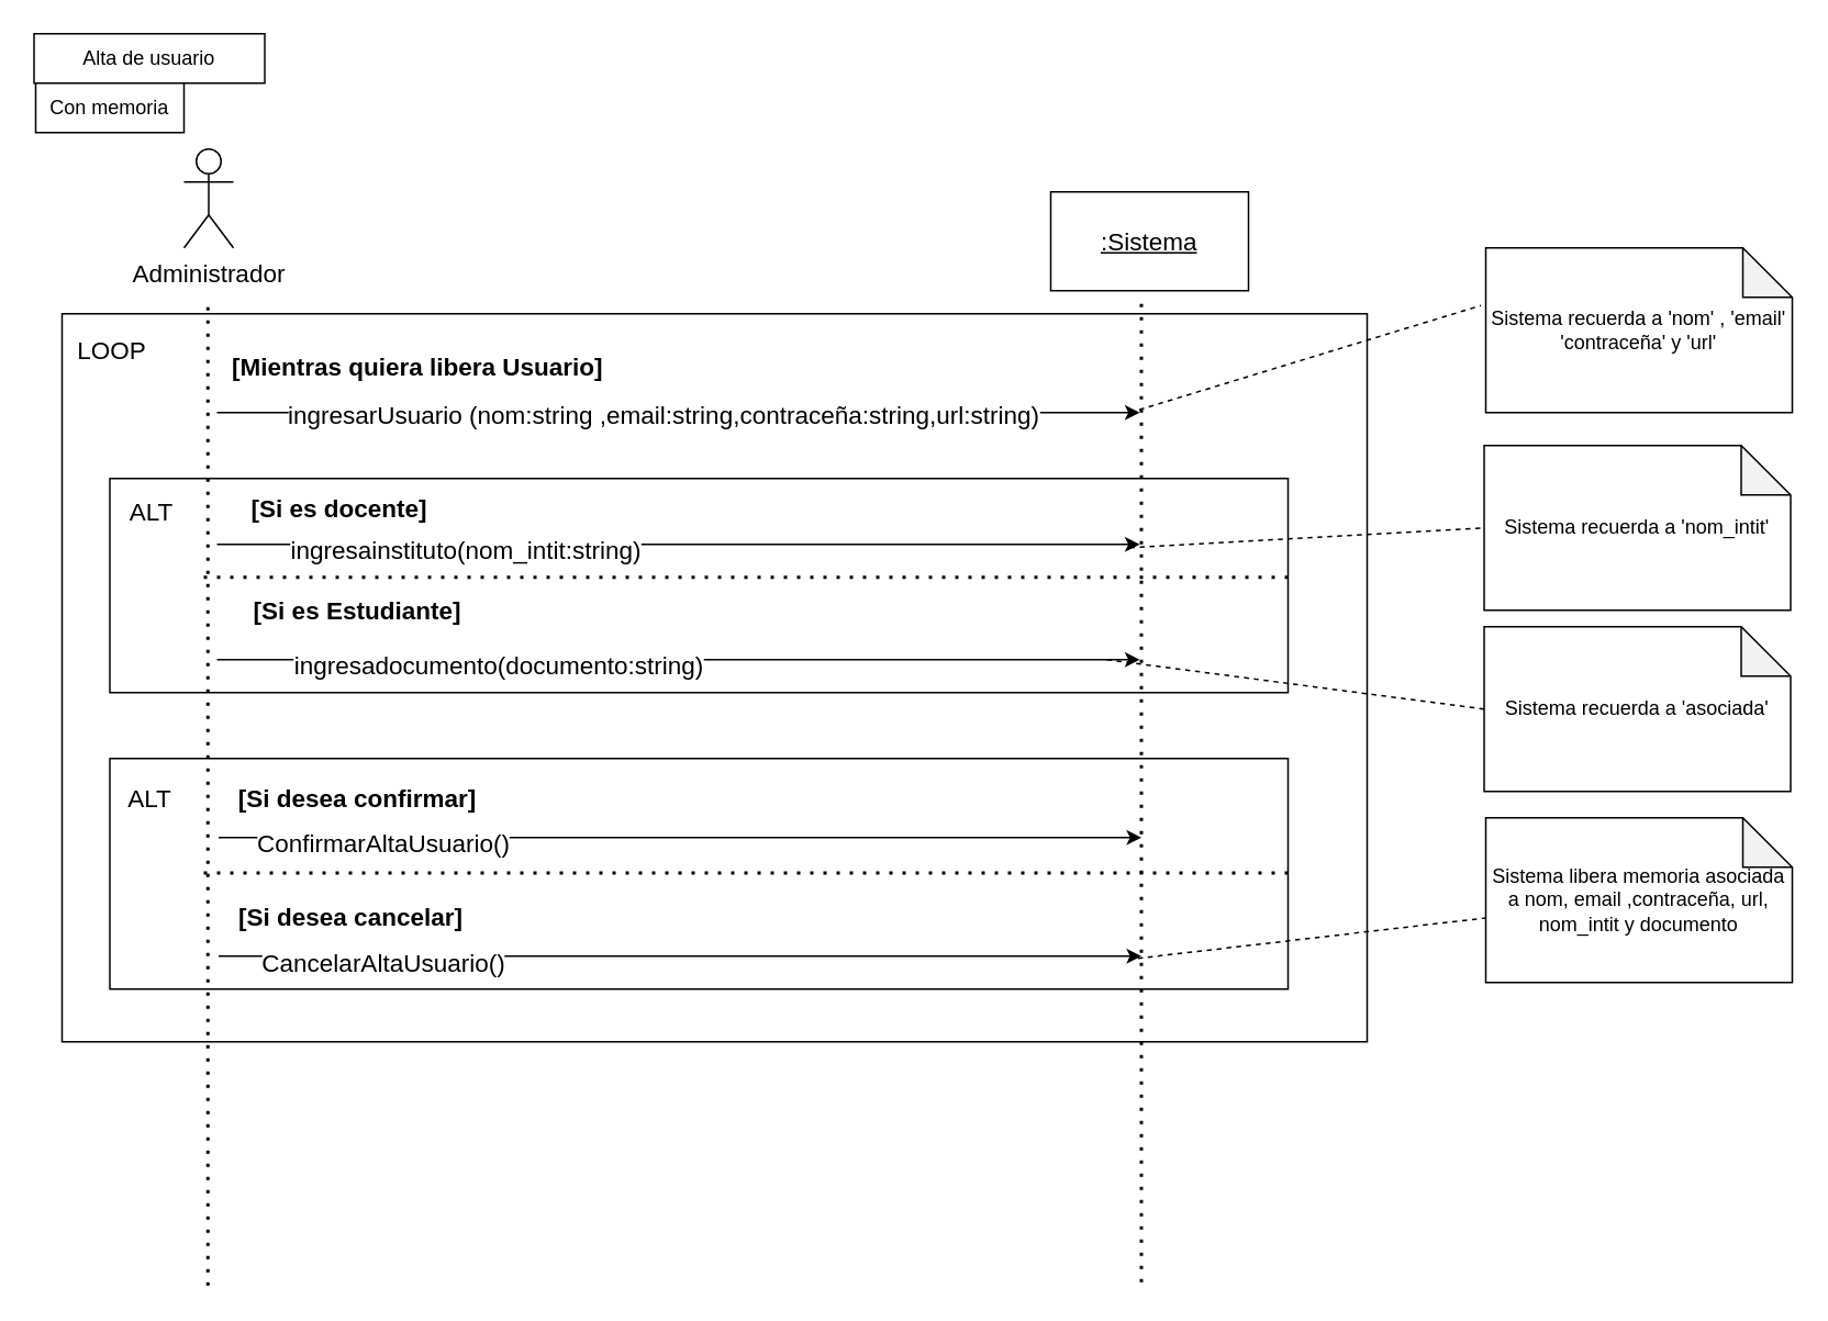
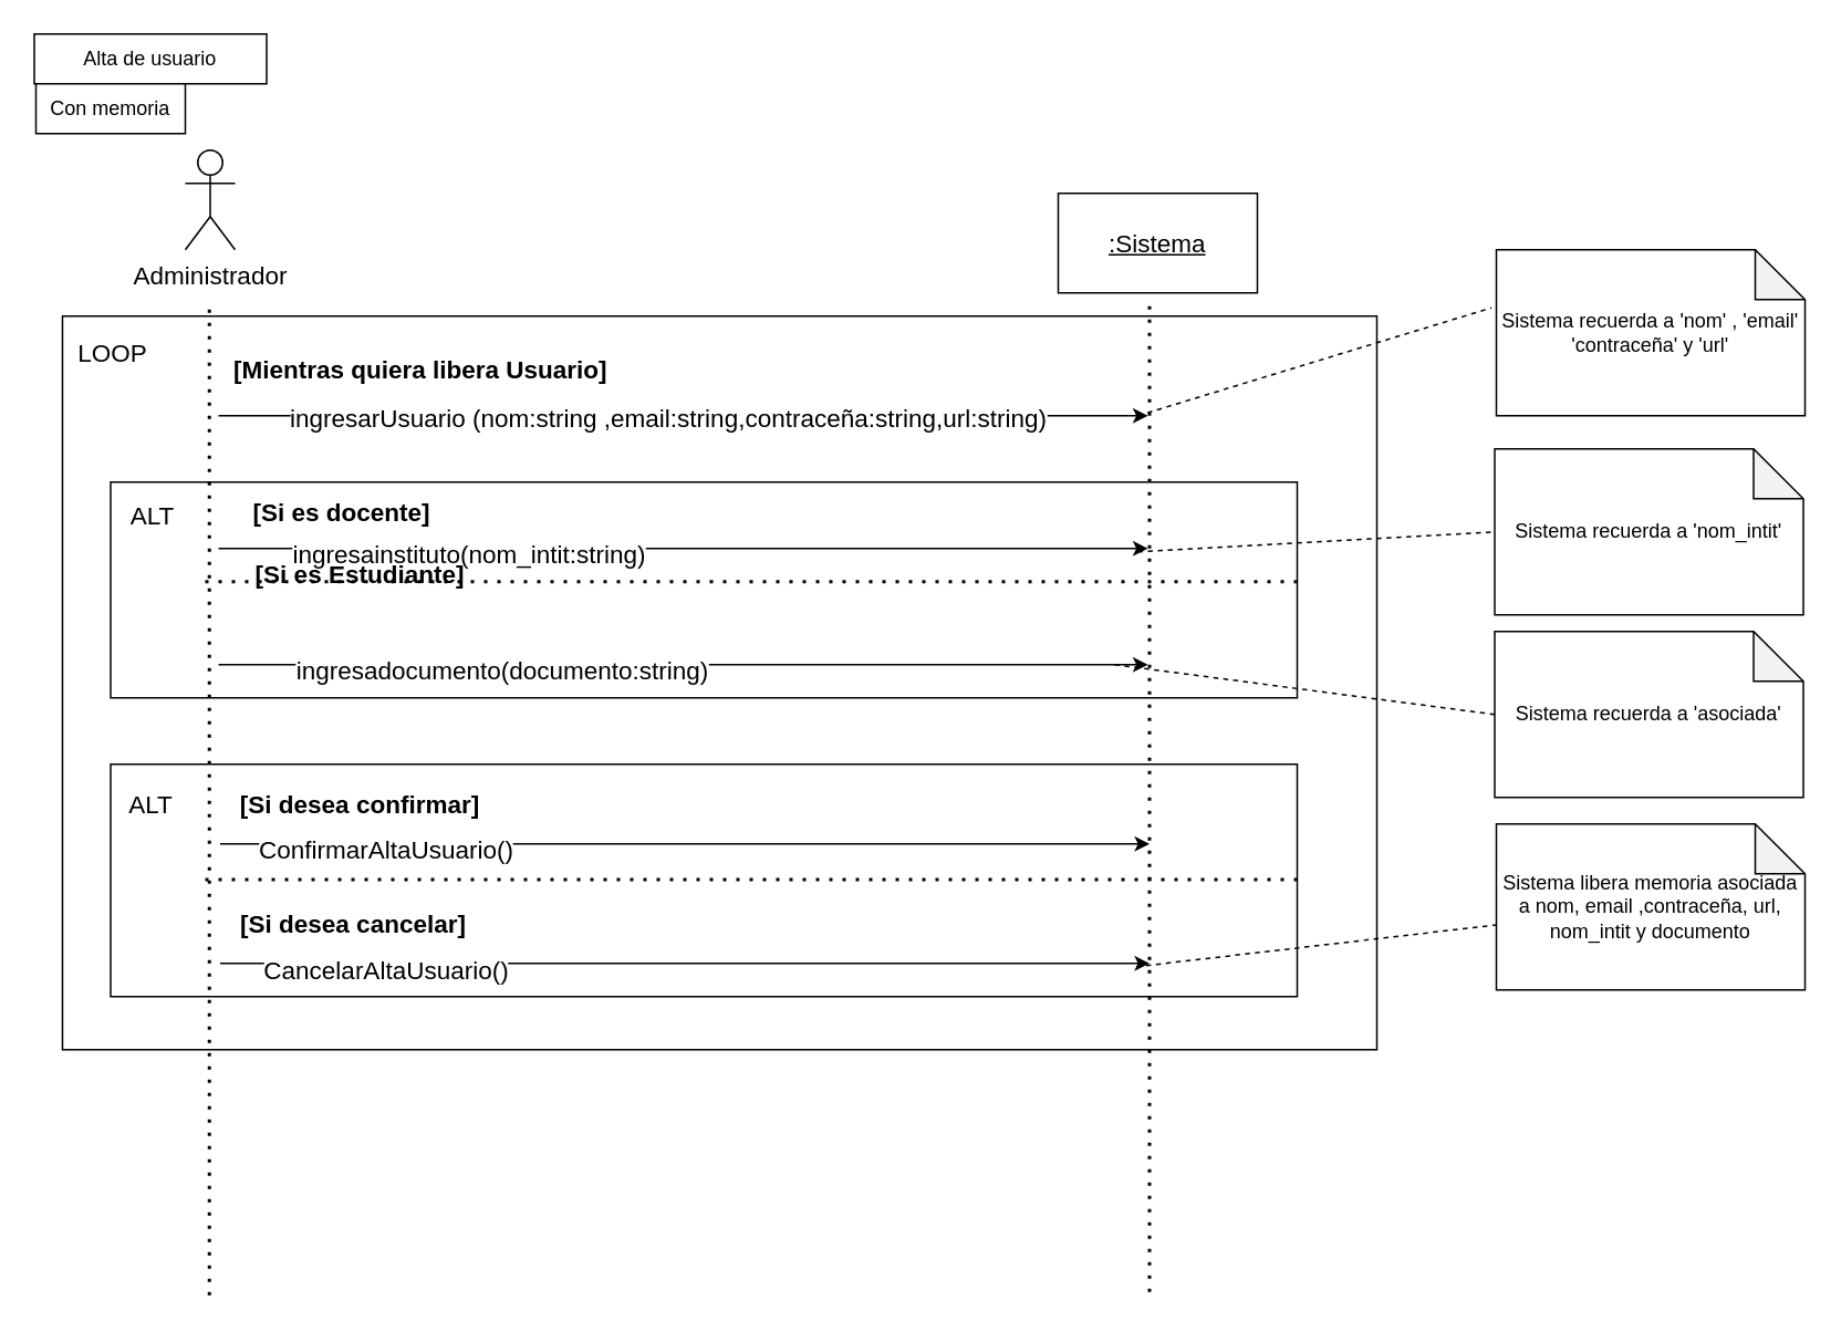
  <mxCell id="0" />
  <mxCell id="1" parent="0" />
  <mxCell id="2" value="" style="rounded=0;whiteSpace=wrap;html=1;sketch=0;fillColor=none;fontSize=15;" parent="1" vertex="1"><mxGeometry x="37" y="190" width="792" height="442" as="geometry" /></mxCell>
  <mxCell id="3" value="" style="rounded=0;whiteSpace=wrap;html=1;fillColor=none;" parent="1" vertex="1"><mxGeometry x="66" y="460" width="715" height="140" as="geometry" /></mxCell>
  <mxCell id="4" value="" style="rounded=0;whiteSpace=wrap;html=1;fillColor=none;" parent="1" vertex="1"><mxGeometry x="66" y="290" width="715" height="130" as="geometry" /></mxCell>
  <mxCell id="5" value="" style="endArrow=classic;html=1;" parent="1" edge="1"><mxGeometry width="50" height="50" relative="1" as="geometry"><mxPoint x="131" y="250" as="sourcePoint" /><mxPoint x="691" y="250" as="targetPoint" /></mxGeometry></mxCell>
  <mxCell id="6" value="&lt;font style=&quot;font-size: 15px&quot;&gt;ingresarUsuario (nom:string ,email:string,contraceña:string,url:string)&lt;/font&gt;" style="edgeLabel;html=1;align=center;verticalAlign=middle;resizable=0;points=[];" parent="5" vertex="1" connectable="0"><mxGeometry x="-0.721" y="1" relative="1" as="geometry"><mxPoint x="192" y="1" as="offset" /></mxGeometry></mxCell>
  <mxCell id="7" value="" style="endArrow=none;dashed=1;html=1;dashPattern=1 3;strokeWidth=2;" parent="1" edge="1"><mxGeometry width="50" height="50" relative="1" as="geometry"><mxPoint x="125.5" y="780" as="sourcePoint" /><mxPoint x="125.5" y="180" as="targetPoint" /></mxGeometry></mxCell>
  <mxCell id="8" value="&lt;font style=&quot;font-size: 15px&quot;&gt;Administrador&lt;/font&gt;" style="shape=umlActor;verticalLabelPosition=bottom;verticalAlign=top;html=1;outlineConnect=0;" parent="1" vertex="1"><mxGeometry x="111" y="90" width="30" height="60" as="geometry" /></mxCell>
  <mxCell id="9" value="" style="endArrow=classic;html=1;" parent="1" edge="1"><mxGeometry width="50" height="50" relative="1" as="geometry"><mxPoint x="131" y="330" as="sourcePoint" /><mxPoint x="691" y="330" as="targetPoint" /></mxGeometry></mxCell>
  <mxCell id="10" value="&lt;span style=&quot;font-size: 15px&quot;&gt;ingresainstituto(nom_intit:string)&lt;/span&gt;" style="edgeLabel;html=1;align=center;verticalAlign=middle;resizable=0;points=[];" parent="9" vertex="1" connectable="0"><mxGeometry x="-0.85" y="-2" relative="1" as="geometry"><mxPoint x="108" as="offset" /></mxGeometry></mxCell>
  <mxCell id="11" value="" style="endArrow=classic;html=1;" parent="1" edge="1"><mxGeometry width="50" height="50" relative="1" as="geometry"><mxPoint x="132" y="508" as="sourcePoint" /><mxPoint x="692" y="508" as="targetPoint" /></mxGeometry></mxCell>
  <mxCell id="12" value="ConfirmarAltaUsuario()" style="edgeLabel;html=1;align=center;verticalAlign=middle;resizable=0;points=[];fontSize=15;" parent="11" vertex="1" connectable="0"><mxGeometry x="-0.468" y="-2" relative="1" as="geometry"><mxPoint x="-50" as="offset" /></mxGeometry></mxCell>
  <mxCell id="13" value="&lt;font style=&quot;font-size: 15px&quot;&gt;ALT&lt;/font&gt;" style="text;html=1;align=center;verticalAlign=middle;resizable=0;points=[];autosize=1;" parent="1" vertex="1"><mxGeometry x="71" y="300" width="40" height="20" as="geometry" /></mxCell>
  <mxCell id="14" value="&lt;b&gt;[Si es docente]&lt;/b&gt;" style="text;html=1;align=center;verticalAlign=middle;resizable=0;points=[];autosize=1;fontSize=15;" parent="1" vertex="1"><mxGeometry x="145" y="298" width="120" height="20" as="geometry" /></mxCell>
  <mxCell id="15" value="" style="endArrow=none;dashed=1;html=1;dashPattern=1 3;strokeWidth=2;fontSize=15;entryX=1;entryY=0.5;entryDx=0;entryDy=0;" parent="1" edge="1"><mxGeometry width="50" height="50" relative="1" as="geometry"><mxPoint x="123" y="529.5" as="sourcePoint" /><mxPoint x="783" y="529.5" as="targetPoint" /></mxGeometry></mxCell>
  <mxCell id="16" value="ALT" style="text;html=1;align=center;verticalAlign=middle;resizable=0;points=[];autosize=1;fontSize=15;" parent="1" vertex="1"><mxGeometry x="66" y="472" width="48" height="24" as="geometry" /></mxCell>
  <mxCell id="17" value="&lt;b&gt;[Si desea confirmar]&lt;/b&gt;" style="text;html=1;align=center;verticalAlign=middle;resizable=0;points=[];autosize=1;fontSize=15;" parent="1" vertex="1"><mxGeometry x="136" y="474" width="160" height="20" as="geometry" /></mxCell>
  <mxCell id="18" value="" style="endArrow=classic;html=1;" parent="1" edge="1"><mxGeometry width="50" height="50" relative="1" as="geometry"><mxPoint x="132" y="580" as="sourcePoint" /><mxPoint x="692" y="580" as="targetPoint" /></mxGeometry></mxCell>
  <mxCell id="19" value="CancelarAltaUsuario()" style="edgeLabel;html=1;align=center;verticalAlign=middle;resizable=0;points=[];fontSize=15;" parent="18" vertex="1" connectable="0"><mxGeometry x="-0.457" y="-3" relative="1" as="geometry"><mxPoint x="-53" as="offset" /></mxGeometry></mxCell>
  <mxCell id="20" value="&lt;b&gt;[Si desea cancelar]&lt;/b&gt;" style="text;html=1;align=center;verticalAlign=middle;resizable=0;points=[];autosize=1;fontSize=15;" parent="1" vertex="1"><mxGeometry x="137" y="546" width="150" height="20" as="geometry" /></mxCell>
  <mxCell id="21" value="LOOP" style="text;html=1;align=center;verticalAlign=middle;resizable=0;points=[];autosize=1;fontSize=15;" parent="1" vertex="1"><mxGeometry x="37" y="200" width="60" height="24" as="geometry" /></mxCell>
  <mxCell id="22" value="&lt;b&gt;[Mientras quiera libera Usuario]&lt;/b&gt;" style="text;html=1;strokeColor=none;fillColor=none;align=center;verticalAlign=middle;whiteSpace=wrap;rounded=0;sketch=0;fontSize=15;" parent="1" vertex="1"><mxGeometry x="91" y="212" width="324" height="20" as="geometry" /></mxCell>
  <mxCell id="23" value="" style="endArrow=none;dashed=1;html=1;dashPattern=1 3;strokeWidth=2;" parent="1" edge="1"><mxGeometry width="50" height="50" relative="1" as="geometry"><mxPoint x="692" y="778" as="sourcePoint" /><mxPoint x="692" y="178" as="targetPoint" /></mxGeometry></mxCell>
  <mxCell id="24" value="&lt;u&gt;:Sistema&lt;/u&gt;" style="rounded=0;whiteSpace=wrap;html=1;sketch=0;fillColor=none;fontSize=15;" parent="1" vertex="1"><mxGeometry x="637" y="116" width="120" height="60" as="geometry" /></mxCell>
  <mxCell id="25" value="Sistema recuerda a 'nom' , 'email' 'contraceña' y 'url'" style="shape=note;whiteSpace=wrap;html=1;backgroundOutline=1;darkOpacity=0.05;" parent="1" vertex="1"><mxGeometry x="901" y="150" width="186" height="100" as="geometry" /></mxCell>
  <mxCell id="26" value="" style="endArrow=none;dashed=1;html=1;entryX=-0.016;entryY=0.35;entryDx=0;entryDy=0;entryPerimeter=0;" parent="1" target="25" edge="1"><mxGeometry width="50" height="50" relative="1" as="geometry"><mxPoint x="685" y="250" as="sourcePoint" /><mxPoint x="735" y="200" as="targetPoint" /></mxGeometry></mxCell>
  <mxCell id="27" value="Sistema recuerda a 'nom_intit'" style="shape=note;whiteSpace=wrap;html=1;backgroundOutline=1;darkOpacity=0.05;" parent="1" vertex="1"><mxGeometry x="900" y="270" width="186" height="100" as="geometry" /></mxCell>
  <mxCell id="28" value="" style="endArrow=none;dashed=1;html=1;entryX=0;entryY=0.5;entryDx=0;entryDy=0;entryPerimeter=0;" parent="1" target="27" edge="1"><mxGeometry width="50" height="50" relative="1" as="geometry"><mxPoint x="685" y="332" as="sourcePoint" /><mxPoint x="735" y="282" as="targetPoint" /></mxGeometry></mxCell>
  <mxCell id="29" value="Sistema libera memoria asociada a nom, email ,contraceña, url, nom_intit y documento" style="shape=note;whiteSpace=wrap;html=1;backgroundOutline=1;darkOpacity=0.05;" parent="1" vertex="1"><mxGeometry x="901" y="496" width="186" height="100" as="geometry" /></mxCell>
  <mxCell id="30" value="" style="endArrow=none;dashed=1;html=1;" parent="1" target="29" edge="1"><mxGeometry width="50" height="50" relative="1" as="geometry"><mxPoint x="684" y="582" as="sourcePoint" /><mxPoint x="734" y="532" as="targetPoint" /></mxGeometry></mxCell>
  <mxCell id="31" value="" style="endArrow=none;dashed=1;html=1;dashPattern=1 3;strokeWidth=2;fontSize=15;entryX=1;entryY=0.5;entryDx=0;entryDy=0;" parent="1" edge="1"><mxGeometry width="50" height="50" relative="1" as="geometry"><mxPoint x="123" y="350" as="sourcePoint" /><mxPoint x="783" y="350" as="targetPoint" /></mxGeometry></mxCell>
- <mxCell id="32" value="&lt;b&gt;[Si es Estudiante]&lt;/b&gt;" style="text;html=1;align=center;verticalAlign=middle;resizable=0;points=[];autosize=1;fontSize=15;" parent="1" vertex="1"><mxGeometry x="146" y="360" width="140" height="20" as="geometry" /></mxCell>
+ <mxCell id="32" value="&lt;b&gt;[Si es Estudiante]&lt;/b&gt;" style="text;html=1;align=center;verticalAlign=middle;resizable=0;points=[];autosize=1;fontSize=15;" parent="1" vertex="1"><mxGeometry x="146" y="335" width="140" height="20" as="geometry" /></mxCell>
  <mxCell id="33" value="" style="endArrow=classic;html=1;" parent="1" edge="1"><mxGeometry width="50" height="50" relative="1" as="geometry"><mxPoint x="131" y="400" as="sourcePoint" /><mxPoint x="691" y="400" as="targetPoint" /></mxGeometry></mxCell>
  <mxCell id="34" value="&lt;span style=&quot;font-size: 15px&quot;&gt;ingresadocumento(documento:string)&lt;/span&gt;" style="edgeLabel;html=1;align=center;verticalAlign=middle;resizable=0;points=[];" parent="33" vertex="1" connectable="0"><mxGeometry x="-0.85" y="-2" relative="1" as="geometry"><mxPoint x="128" as="offset" /></mxGeometry></mxCell>
  <mxCell id="35" value="Sistema recuerda a 'asociada'" style="shape=note;whiteSpace=wrap;html=1;backgroundOutline=1;darkOpacity=0.05;" parent="1" vertex="1"><mxGeometry x="900" y="380" width="186" height="100" as="geometry" /></mxCell>
  <mxCell id="36" value="" style="endArrow=none;dashed=1;html=1;entryX=0;entryY=0.5;entryDx=0;entryDy=0;entryPerimeter=0;" parent="1" target="35" edge="1"><mxGeometry width="50" height="50" relative="1" as="geometry"><mxPoint x="671" y="400" as="sourcePoint" /><mxPoint x="481" y="370" as="targetPoint" /></mxGeometry></mxCell>
  <mxCell id="37" value="Alta de usuario" style="rounded=0;whiteSpace=wrap;html=1;" parent="1" vertex="1"><mxGeometry x="20" width="140" height="30" as="geometry" y="20" /></mxCell>
  <mxCell id="38" value="Con memoria" style="rounded=0;whiteSpace=wrap;html=1;" parent="1" vertex="1"><mxGeometry x="21" y="50" width="90" height="30" as="geometry" /></mxCell>
